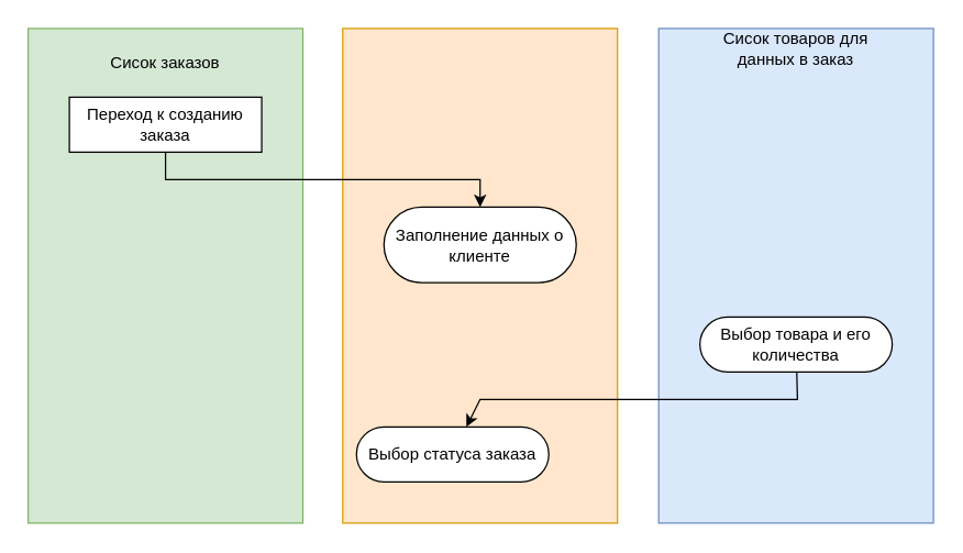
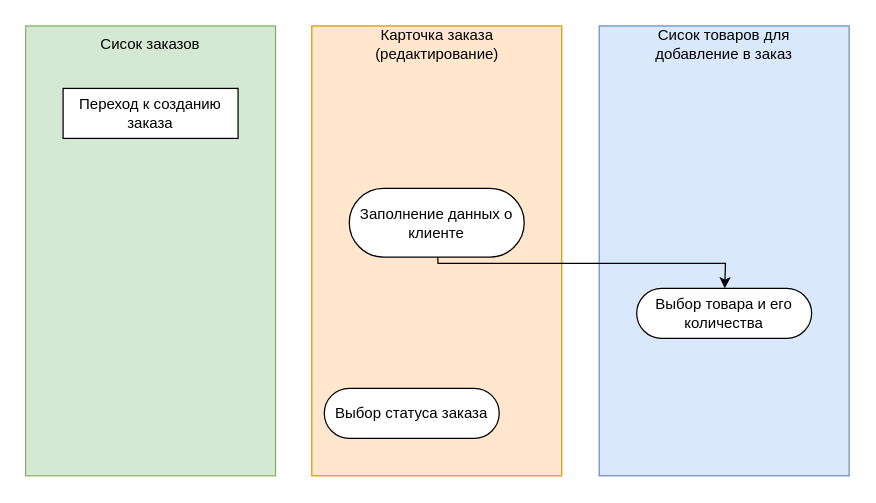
  <mxCell id="0" />
  <mxCell id="1" parent="0" />
  <mxCell id="2" value="" style="whiteSpace=wrap;html=1;fillColor=#ffe6cc;strokeColor=#d79b00;" parent="1" vertex="1"><mxGeometry x="249" y="20" width="200" height="360" as="geometry" /></mxCell>
  <mxCell id="3" value="" style="whiteSpace=wrap;html=1;fillColor=#d5e8d4;strokeColor=#82b366;" parent="1" vertex="1"><mxGeometry x="20" y="20" width="200" height="360" as="geometry" /></mxCell>
- <mxCell id="4" value="Сисок заказов" style="text;html=1;align=center;verticalAlign=middle;whiteSpace=wrap;rounded=0;fontColor=#000000;" parent="1" vertex="1"><mxGeometry x="75" y="30" width="90" height="30" as="geometry" /></mxCell>
+ <mxCell id="4" value="Сисок заказов" style="text;html=1;align=center;verticalAlign=middle;whiteSpace=wrap;rounded=0;fontColor=#000000;" parent="1" vertex="1"><mxGeometry x="75" y="20" width="90" height="30" as="geometry" /></mxCell>
+ <mxCell id="5" value="Карточка заказа (редактирование)" style="text;html=1;align=center;verticalAlign=middle;whiteSpace=wrap;rounded=0;fontColor=#000000;" parent="1" vertex="1"><mxGeometry x="293.5" y="20" width="111" height="30" as="geometry" /></mxCell>
  <mxCell id="6" value="Переход к созданию заказа" style="whiteSpace=wrap;html=1;arcSize=50;rounded=0;" parent="1" vertex="1"><mxGeometry x="50" y="70" width="140" height="40" as="geometry" /></mxCell>
  <mxCell id="7" value="Заполнение данных о клиенте" style="rounded=1;whiteSpace=wrap;html=1;arcSize=50;" parent="1" vertex="1"><mxGeometry x="279" y="150" width="140" height="55" as="geometry" /></mxCell>
- <mxCell id="8" value="" style="endArrow=classic;html=1;rounded=0;" parent="1" source="6" target="7" edge="1"><mxGeometry width="50" height="50" relative="1" as="geometry"><mxPoint x="109" y="200" as="sourcePoint" /><mxPoint x="159" y="150" as="targetPoint" /><Array as="points"><mxPoint x="120" y="130" /><mxPoint x="349" y="130" /></Array></mxGeometry></mxCell>
  <mxCell id="9" value="" style="whiteSpace=wrap;html=1;fillColor=#dae8fc;strokeColor=#6c8ebf;" parent="1" vertex="1"><mxGeometry x="479" y="20" width="200" height="360" as="geometry" /></mxCell>
- <mxCell id="10" value="Сисок товаров для данных в заказ" style="text;html=1;align=center;verticalAlign=middle;whiteSpace=wrap;rounded=0;fontColor=#000000;" parent="1" vertex="1"><mxGeometry x="517" y="20" width="124" height="30" as="geometry" /></mxCell>
+ <mxCell id="10" value="Сисок товаров для добавление в заказ" style="text;html=1;align=center;verticalAlign=middle;whiteSpace=wrap;rounded=0;fontColor=#000000;" parent="1" vertex="1"><mxGeometry x="517" y="20" width="124" height="30" as="geometry" /></mxCell>
  <mxCell id="11" value="Выбор товара и его количества" style="rounded=1;whiteSpace=wrap;html=1;arcSize=50;" parent="1" vertex="1"><mxGeometry x="509" y="230" width="140" height="40" as="geometry" /></mxCell>
+ <mxCell id="12" value="" style="endArrow=classic;html=1;rounded=0;" parent="1" source="7" target="11" edge="1"><mxGeometry width="50" height="50" relative="1" as="geometry"><mxPoint x="165" y="310" as="sourcePoint" /><mxPoint x="215" y="260" as="targetPoint" /><Array as="points"><mxPoint x="350" y="210" /><mxPoint x="580" y="210" /></Array></mxGeometry></mxCell>
  <mxCell id="13" value="Выбор статуса заказа" style="rounded=1;whiteSpace=wrap;html=1;arcSize=50;" parent="1" vertex="1"><mxGeometry x="259" y="310" width="140" height="40" as="geometry" /></mxCell>
- <mxCell id="14" value="" style="endArrow=classic;html=1;rounded=0;" parent="1" source="11" target="13" edge="1"><mxGeometry width="50" height="50" relative="1" as="geometry"><mxPoint x="320" y="280" as="sourcePoint" /><mxPoint x="370" y="230" as="targetPoint" /><Array as="points"><mxPoint x="580" y="290" /><mxPoint x="349" y="290" /></Array></mxGeometry></mxCell>
